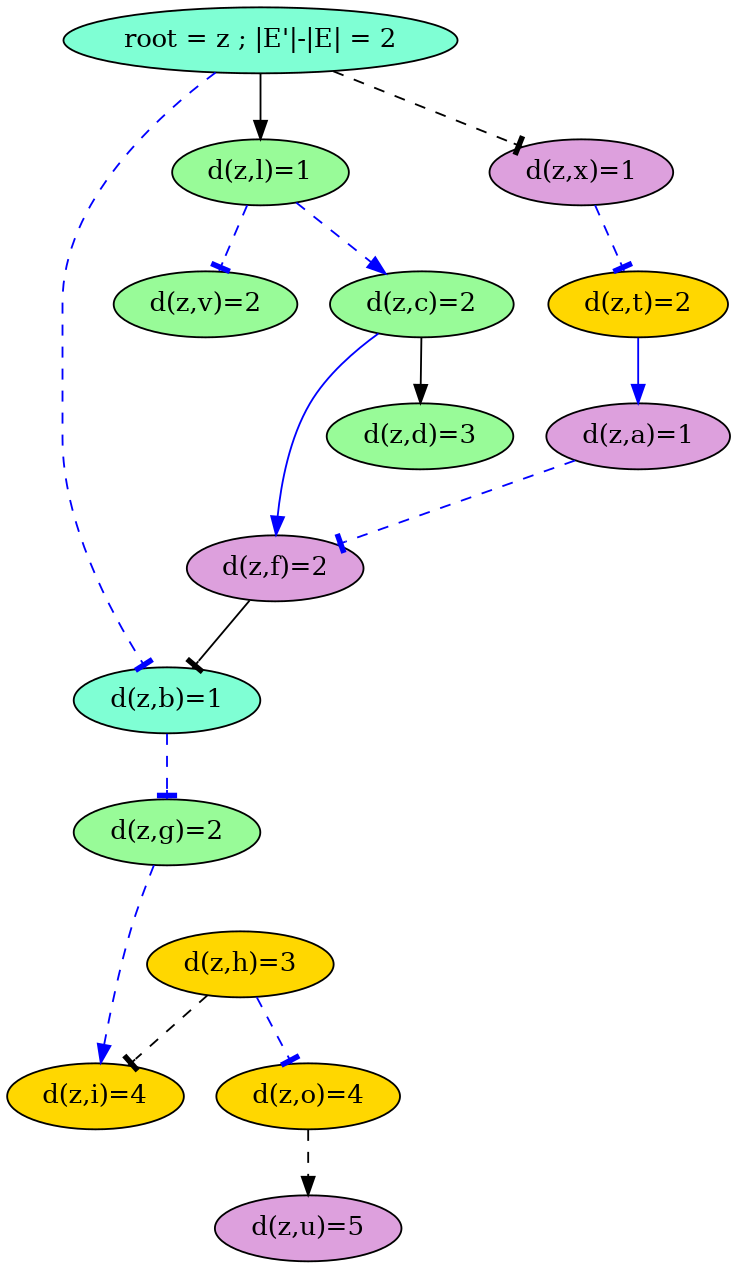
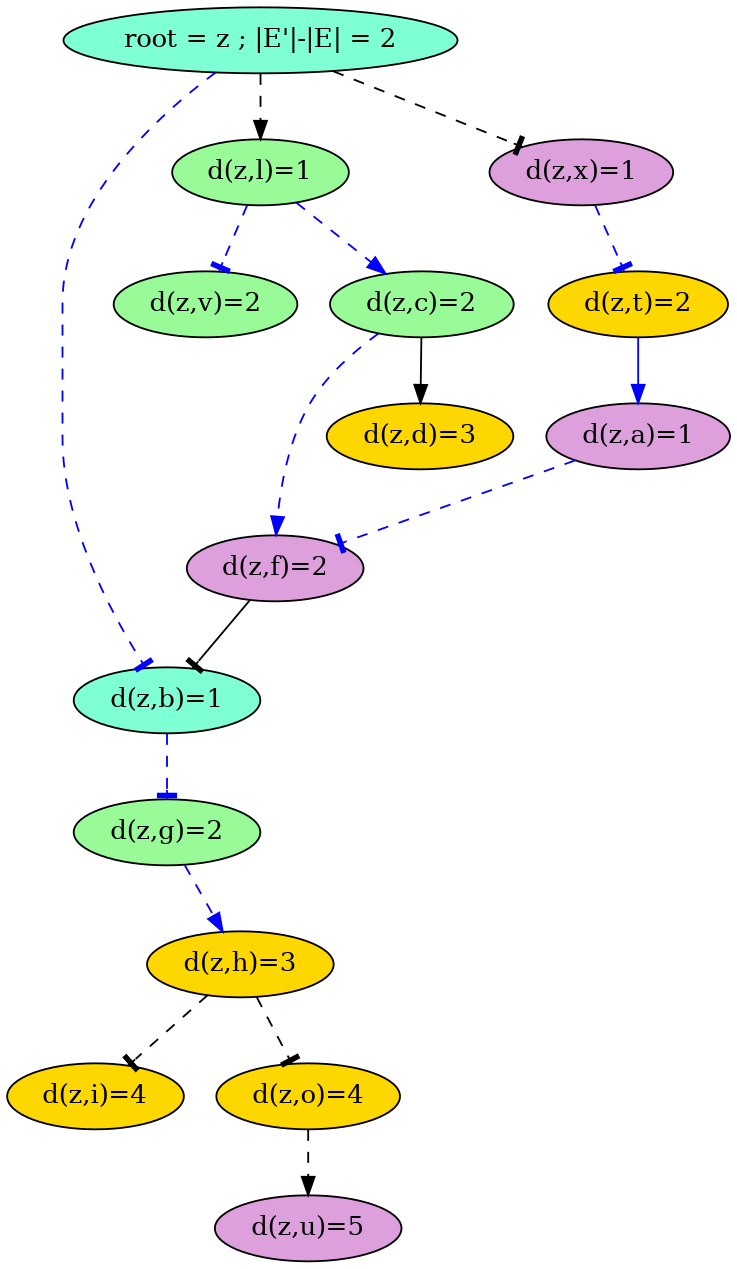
  digraph {
    node [fillcolor=palegreen style=filled]
    edge [arrowhead=tee color=blue style=dashed]
    n1 [fillcolor=aquamarine label="root = z ; |E'|-|E| = 2"]
    n2 [fillcolor=aquamarine label="d(z,b)=1"]
    n3 [label="d(z,l)=1"]
    n4 [fillcolor=plum label="d(z,x)=1"]
    n5 [fillcolor=plum label="d(z,a)=1"]
    n6 [fillcolor=plum label="d(z,f)=2"]
    n7 [label="d(z,g)=2"]
    n8 [label="d(z,v)=2"]
    n9 [label="d(z,c)=2"]
    n10 [fillcolor=gold label="d(z,t)=2"]
    n11 [fillcolor=gold label="d(z,h)=3"]
-   n12 [label="d(z,d)=3"]
+   n12 [fillcolor=gold label="d(z,d)=3"]
    n13 [fillcolor=gold label="d(z,i)=4"]
    n14 [fillcolor=gold label="d(z,o)=4"]
    n15 [fillcolor=plum label="d(z,u)=5"]
    n1 -> n2
-   n1 -> n3 [arrowhead=normal color=black style=solid]
+   n1 -> n3 [arrowhead=normal color=black]
    n1 -> n4 [color=black]
    n2 -> n7
    n3 -> n8
    n3 -> n9 [arrowhead=normal]
    n4 -> n10
    n5 -> n6
    n6 -> n2 [color=black style=""]
-   n7 -> n13 [arrowhead=normal]
-   n9 -> n6 [arrowhead=normal style=""]
+   n7 -> n11 [arrowhead=normal]
+   n9 -> n6 [arrowhead=normal]
    n9 -> n12 [arrowhead=normal color=black style=""]
    n10 -> n5 [arrowhead=normal style=""]
    n11 -> n13 [color=black]
-   n11 -> n14
+   n11 -> n14 [color=black]
    n14 -> n15 [arrowhead=normal color=black]
  }
